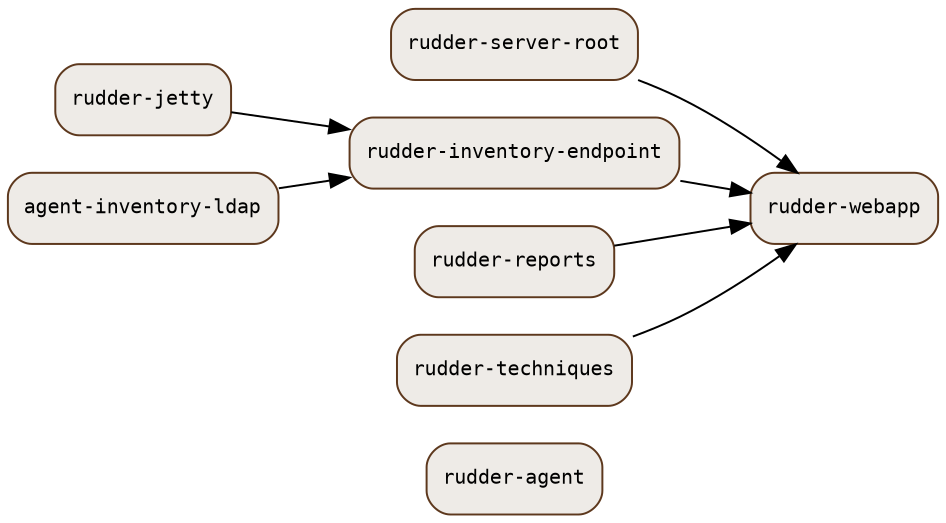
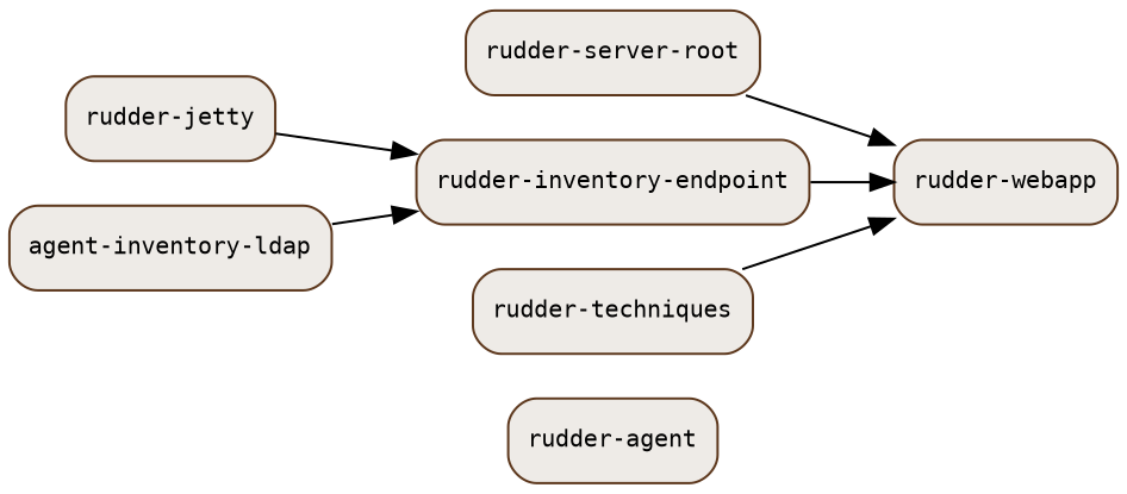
  digraph {
    fontname="DejaVu Sans Mono"
    rankdir=LR
    node [color="#5d381d" fillcolor="#eeebe7" fontname="DejaVu Sans Mono" fontsize=10 shape=Mrecord style=filled]
    edge [fontname="DejaVu Sans Mono"]
    "rudder-agent"
    "rudder-server-root"
    "rudder-jetty"
    n4 [label="agent-inventory-ldap"]
    "rudder-inventory-endpoint"
-   "rudder-reports"
    "rudder-techniques"
    "rudder-webapp"
    subgraph sub_1 {
      rank=same
      "rudder-agent"
      "rudder-server-root"
    }
    subgraph sub_2 {
      rank=same
      "rudder-jetty"
      n4
    }
    subgraph sub_3 {
      rank=same
      "rudder-inventory-endpoint"
-     "rudder-reports"
      "rudder-techniques"
    }
    "rudder-server-root" -> "rudder-webapp"
    "rudder-jetty" -> "rudder-inventory-endpoint"
    n4 -> "rudder-inventory-endpoint"
    "rudder-inventory-endpoint" -> "rudder-webapp"
-   "rudder-reports" -> "rudder-webapp"
    "rudder-techniques" -> "rudder-webapp"
  }
